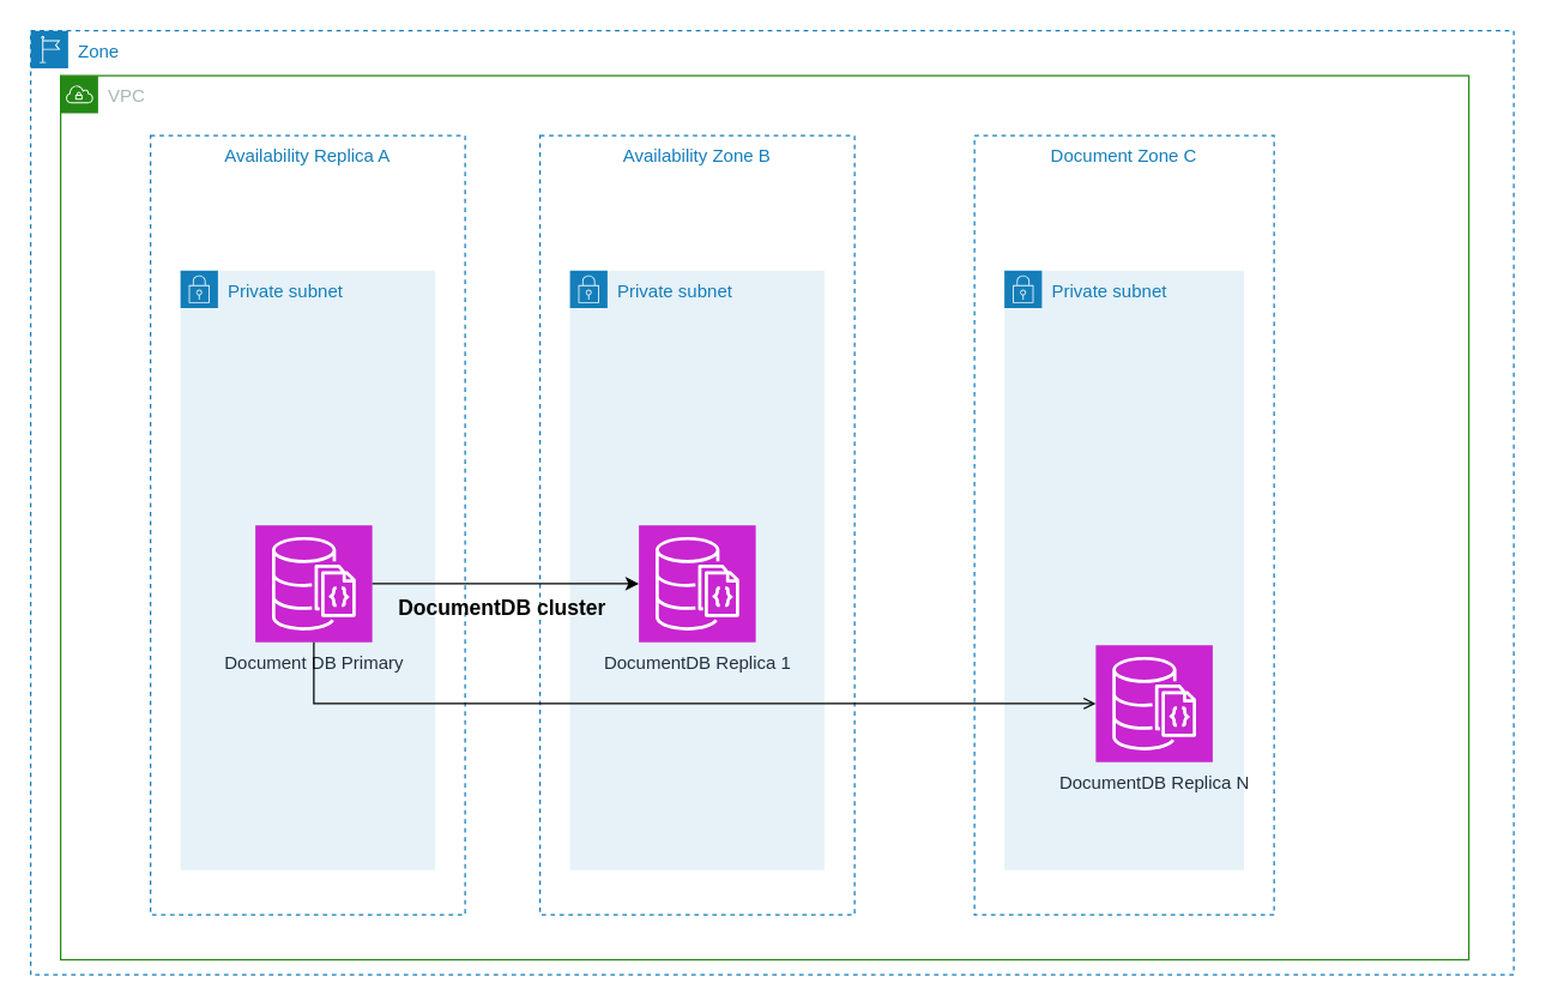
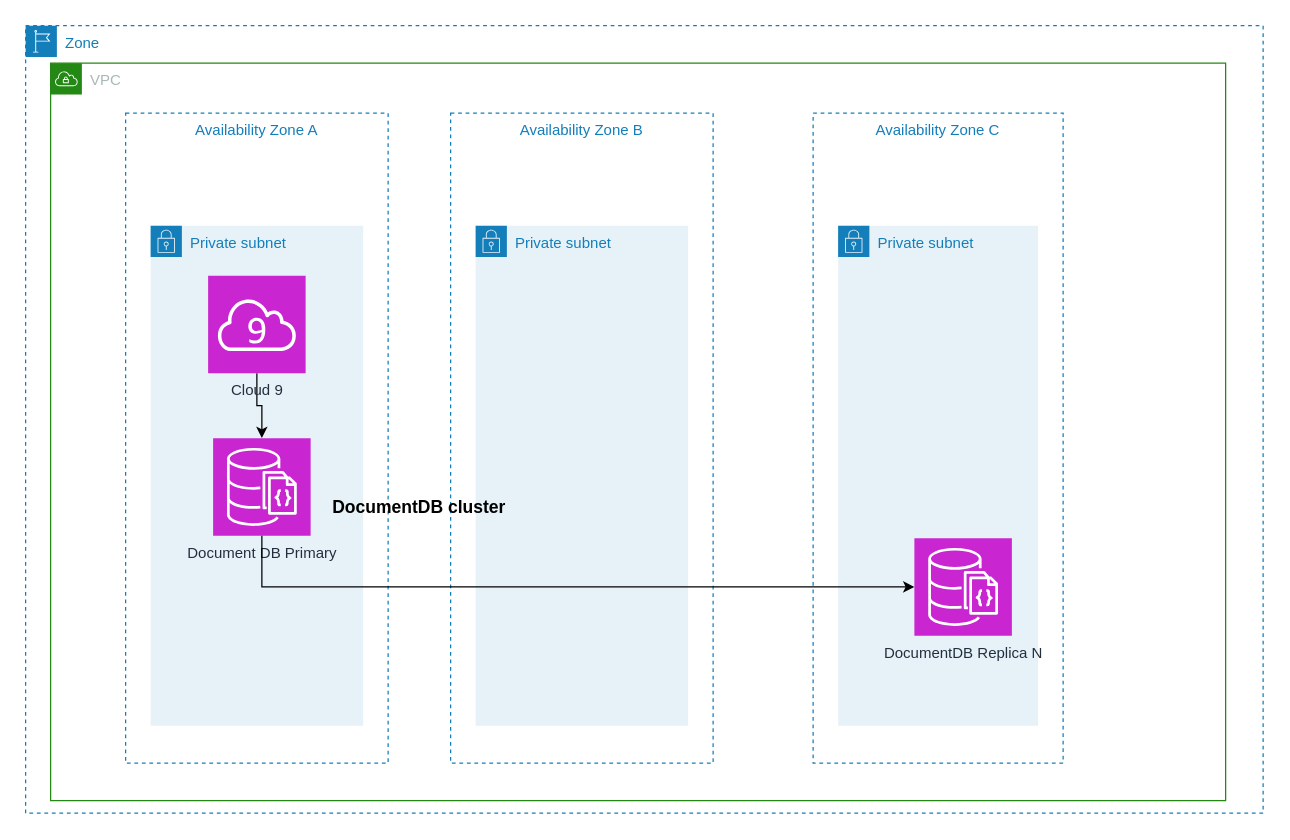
  <mxCell id="0" />
  <mxCell id="1" parent="0" />
  <mxCell id="2" value="Zone" style="points=[[0,0],[0.25,0],[0.5,0],[0.75,0],[1,0],[1,0.25],[1,0.5],[1,0.75],[1,1],[0.75,1],[0.5,1],[0.25,1],[0,1],[0,0.75],[0,0.5],[0,0.25]];outlineConnect=0;gradientColor=none;html=1;whiteSpace=wrap;fontSize=12;fontStyle=0;container=1;pointerEvents=0;collapsible=0;recursiveResize=0;shape=mxgraph.aws4.group;grIcon=mxgraph.aws4.group_region;strokeColor=#147EBA;fillColor=none;verticalAlign=top;align=left;spacingLeft=30;fontColor=#147EBA;dashed=1;" parent="1" vertex="1"><mxGeometry x="20" y="20" width="990" height="630" as="geometry" /></mxCell>
  <mxCell id="3" value="VPC" style="points=[[0,0],[0.25,0],[0.5,0],[0.75,0],[1,0],[1,0.25],[1,0.5],[1,0.75],[1,1],[0.75,1],[0.5,1],[0.25,1],[0,1],[0,0.75],[0,0.5],[0,0.25]];outlineConnect=0;gradientColor=none;html=1;whiteSpace=wrap;fontSize=12;fontStyle=0;container=1;pointerEvents=0;collapsible=0;recursiveResize=0;shape=mxgraph.aws4.group;grIcon=mxgraph.aws4.group_vpc;strokeColor=#248814;fillColor=none;verticalAlign=top;align=left;spacingLeft=30;fontColor=#AAB7B8;dashed=0;" parent="1" vertex="1"><mxGeometry x="40" y="50" width="940" height="590" as="geometry" /></mxCell>
- <mxCell id="4" value="Document Zone C" style="fillColor=none;strokeColor=#147EBA;dashed=1;verticalAlign=top;fontStyle=0;fontColor=#147EBA;whiteSpace=wrap;html=1;" parent="3" vertex="1"><mxGeometry x="610" y="40" width="200" height="520" as="geometry" /></mxCell>
- <mxCell id="5" value="Availability Replica A" style="fillColor=none;strokeColor=#147EBA;dashed=1;verticalAlign=top;fontStyle=0;fontColor=#147EBA;whiteSpace=wrap;html=1;" parent="3" vertex="1"><mxGeometry x="60" y="40" width="210" height="520" as="geometry" /></mxCell>
+ <mxCell id="4" value="Availability Zone C" style="fillColor=none;strokeColor=#147EBA;dashed=1;verticalAlign=top;fontStyle=0;fontColor=#147EBA;whiteSpace=wrap;html=1;" parent="3" vertex="1"><mxGeometry x="610" y="40" width="200" height="520" as="geometry" /></mxCell>
+ <mxCell id="5" value="Availability Zone A" style="fillColor=none;strokeColor=#147EBA;dashed=1;verticalAlign=top;fontStyle=0;fontColor=#147EBA;whiteSpace=wrap;html=1;" parent="3" vertex="1"><mxGeometry x="60" y="40" width="210" height="520" as="geometry" /></mxCell>
  <mxCell id="6" value="Private subnet" style="points=[[0,0],[0.25,0],[0.5,0],[0.75,0],[1,0],[1,0.25],[1,0.5],[1,0.75],[1,1],[0.75,1],[0.5,1],[0.25,1],[0,1],[0,0.75],[0,0.5],[0,0.25]];outlineConnect=0;gradientColor=none;html=1;whiteSpace=wrap;fontSize=12;fontStyle=0;container=1;pointerEvents=0;collapsible=0;recursiveResize=0;shape=mxgraph.aws4.group;grIcon=mxgraph.aws4.group_security_group;grStroke=0;strokeColor=#147EBA;fillColor=#E6F2F8;verticalAlign=top;align=left;spacingLeft=30;fontColor=#147EBA;dashed=0;" parent="3" vertex="1"><mxGeometry x="80" y="130" width="170" height="400" as="geometry" /></mxCell>
+ <mxCell id="7" value="" style="edgeStyle=orthogonalEdgeStyle;rounded=0;orthogonalLoop=1;jettySize=auto;html=1;" edge="1" parent="6" source="8" target="9"><mxGeometry relative="1" as="geometry" /></mxCell>
+ <mxCell id="8" value="Cloud 9" style="sketch=0;points=[[0,0,0],[0.25,0,0],[0.5,0,0],[0.75,0,0],[1,0,0],[0,1,0],[0.25,1,0],[0.5,1,0],[0.75,1,0],[1,1,0],[0,0.25,0],[0,0.5,0],[0,0.75,0],[1,0.25,0],[1,0.5,0],[1,0.75,0]];outlineConnect=0;fontColor=#232F3E;fillColor=#C925D1;strokeColor=#ffffff;dashed=0;verticalLabelPosition=bottom;verticalAlign=top;align=center;html=1;fontSize=12;fontStyle=0;aspect=fixed;shape=mxgraph.aws4.resourceIcon;resIcon=mxgraph.aws4.cloud9;" parent="6" vertex="1"><mxGeometry x="46" y="40" width="78" height="78" as="geometry" /></mxCell>
  <mxCell id="9" value="Document DB Primary" style="sketch=0;points=[[0,0,0],[0.25,0,0],[0.5,0,0],[0.75,0,0],[1,0,0],[0,1,0],[0.25,1,0],[0.5,1,0],[0.75,1,0],[1,1,0],[0,0.25,0],[0,0.5,0],[0,0.75,0],[1,0.25,0],[1,0.5,0],[1,0.75,0]];outlineConnect=0;fontColor=#232F3E;fillColor=#C925D1;strokeColor=#ffffff;dashed=0;verticalLabelPosition=bottom;verticalAlign=top;align=center;html=1;fontSize=12;fontStyle=0;aspect=fixed;shape=mxgraph.aws4.resourceIcon;resIcon=mxgraph.aws4.documentdb_with_mongodb_compatibility;" parent="6" vertex="1"><mxGeometry x="50" y="170" width="78" height="78" as="geometry" /></mxCell>
  <mxCell id="10" value="Private subnet" style="points=[[0,0],[0.25,0],[0.5,0],[0.75,0],[1,0],[1,0.25],[1,0.5],[1,0.75],[1,1],[0.75,1],[0.5,1],[0.25,1],[0,1],[0,0.75],[0,0.5],[0,0.25]];outlineConnect=0;gradientColor=none;html=1;whiteSpace=wrap;fontSize=12;fontStyle=0;container=1;pointerEvents=0;collapsible=0;recursiveResize=0;shape=mxgraph.aws4.group;grIcon=mxgraph.aws4.group_security_group;grStroke=0;strokeColor=#147EBA;fillColor=#E6F2F8;verticalAlign=top;align=left;spacingLeft=30;fontColor=#147EBA;dashed=0;" parent="3" vertex="1"><mxGeometry x="630" y="130" width="160" height="400" as="geometry" /></mxCell>
  <mxCell id="11" value="DocumentDB Replica N" style="sketch=0;points=[[0,0,0],[0.25,0,0],[0.5,0,0],[0.75,0,0],[1,0,0],[0,1,0],[0.25,1,0],[0.5,1,0],[0.75,1,0],[1,1,0],[0,0.25,0],[0,0.5,0],[0,0.75,0],[1,0.25,0],[1,0.5,0],[1,0.75,0]];outlineConnect=0;fontColor=#232F3E;fillColor=#C925D1;strokeColor=#ffffff;dashed=0;verticalLabelPosition=bottom;verticalAlign=top;align=center;html=1;fontSize=12;fontStyle=0;aspect=fixed;shape=mxgraph.aws4.resourceIcon;resIcon=mxgraph.aws4.documentdb_with_mongodb_compatibility;" parent="3" vertex="1"><mxGeometry x="691" y="380" width="78" height="78" as="geometry" /></mxCell>
  <mxCell id="12" value="Availability Zone B" style="fillColor=none;strokeColor=#147EBA;dashed=1;verticalAlign=top;fontStyle=0;fontColor=#147EBA;whiteSpace=wrap;html=1;" parent="3" vertex="1"><mxGeometry x="320" y="40" width="210" height="520" as="geometry" /></mxCell>
  <mxCell id="13" value="Private subnet" style="points=[[0,0],[0.25,0],[0.5,0],[0.75,0],[1,0],[1,0.25],[1,0.5],[1,0.75],[1,1],[0.75,1],[0.5,1],[0.25,1],[0,1],[0,0.75],[0,0.5],[0,0.25]];outlineConnect=0;gradientColor=none;html=1;whiteSpace=wrap;fontSize=12;fontStyle=0;container=1;pointerEvents=0;collapsible=0;recursiveResize=0;shape=mxgraph.aws4.group;grIcon=mxgraph.aws4.group_security_group;grStroke=0;strokeColor=#147EBA;fillColor=#E6F2F8;verticalAlign=top;align=left;spacingLeft=30;fontColor=#147EBA;dashed=0;" parent="3" vertex="1"><mxGeometry x="340" y="130" width="170" height="400" as="geometry" /></mxCell>
- <mxCell id="14" style="edgeStyle=orthogonalEdgeStyle;rounded=0;orthogonalLoop=1;jettySize=auto;html=1;exitX=0.5;exitY=1;exitDx=0;exitDy=0;exitPerimeter=0;entryX=0;entryY=0.5;entryDx=0;entryDy=0;entryPerimeter=0;endArrow=open;" parent="3" source="9" target="11" edge="1"><mxGeometry relative="1" as="geometry" /></mxCell>
+ <mxCell id="14" style="edgeStyle=orthogonalEdgeStyle;rounded=0;orthogonalLoop=1;jettySize=auto;html=1;exitX=0.5;exitY=1;exitDx=0;exitDy=0;exitPerimeter=0;entryX=0;entryY=0.5;entryDx=0;entryDy=0;entryPerimeter=0;" parent="3" source="9" target="11" edge="1"><mxGeometry relative="1" as="geometry" /></mxCell>
  <mxCell id="15" value="DocumentDB cluster" style="text;html=1;strokeColor=none;fillColor=none;align=center;verticalAlign=middle;whiteSpace=wrap;rounded=0;fontStyle=1;fontSize=14;" parent="3" vertex="1"><mxGeometry x="220" y="340" width="150" height="30" as="geometry" /></mxCell>
- <mxCell id="16" style="edgeStyle=orthogonalEdgeStyle;rounded=0;orthogonalLoop=1;jettySize=auto;html=1;exitX=1;exitY=0.5;exitDx=0;exitDy=0;exitPerimeter=0;" parent="3" source="9" target="17" edge="1"><mxGeometry relative="1" as="geometry"><mxPoint x="510" y="330" as="sourcePoint" /><mxPoint x="289" y="421" as="targetPoint" /></mxGeometry></mxCell>
- <mxCell id="17" value="DocumentDB Replica 1" style="sketch=0;points=[[0,0,0],[0.25,0,0],[0.5,0,0],[0.75,0,0],[1,0,0],[0,1,0],[0.25,1,0],[0.5,1,0],[0.75,1,0],[1,1,0],[0,0.25,0],[0,0.5,0],[0,0.75,0],[1,0.25,0],[1,0.5,0],[1,0.75,0]];outlineConnect=0;fontColor=#232F3E;fillColor=#C925D1;strokeColor=#ffffff;dashed=0;verticalLabelPosition=bottom;verticalAlign=top;align=center;html=1;fontSize=12;fontStyle=0;aspect=fixed;shape=mxgraph.aws4.resourceIcon;resIcon=mxgraph.aws4.documentdb_with_mongodb_compatibility;" parent="3" vertex="1"><mxGeometry x="386" y="300" width="78" height="78" as="geometry" /></mxCell>
